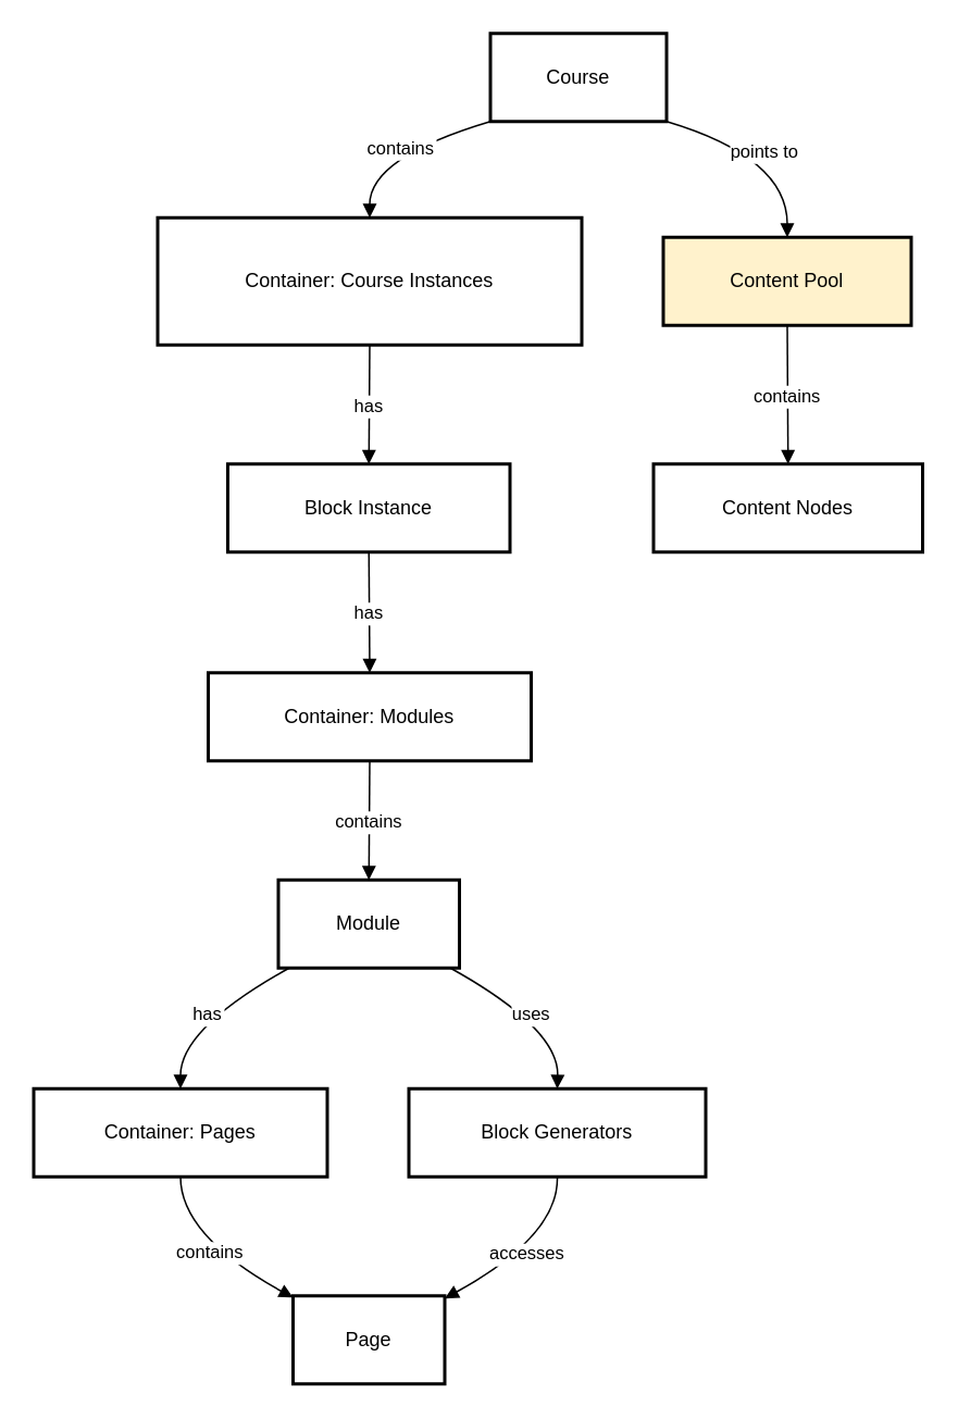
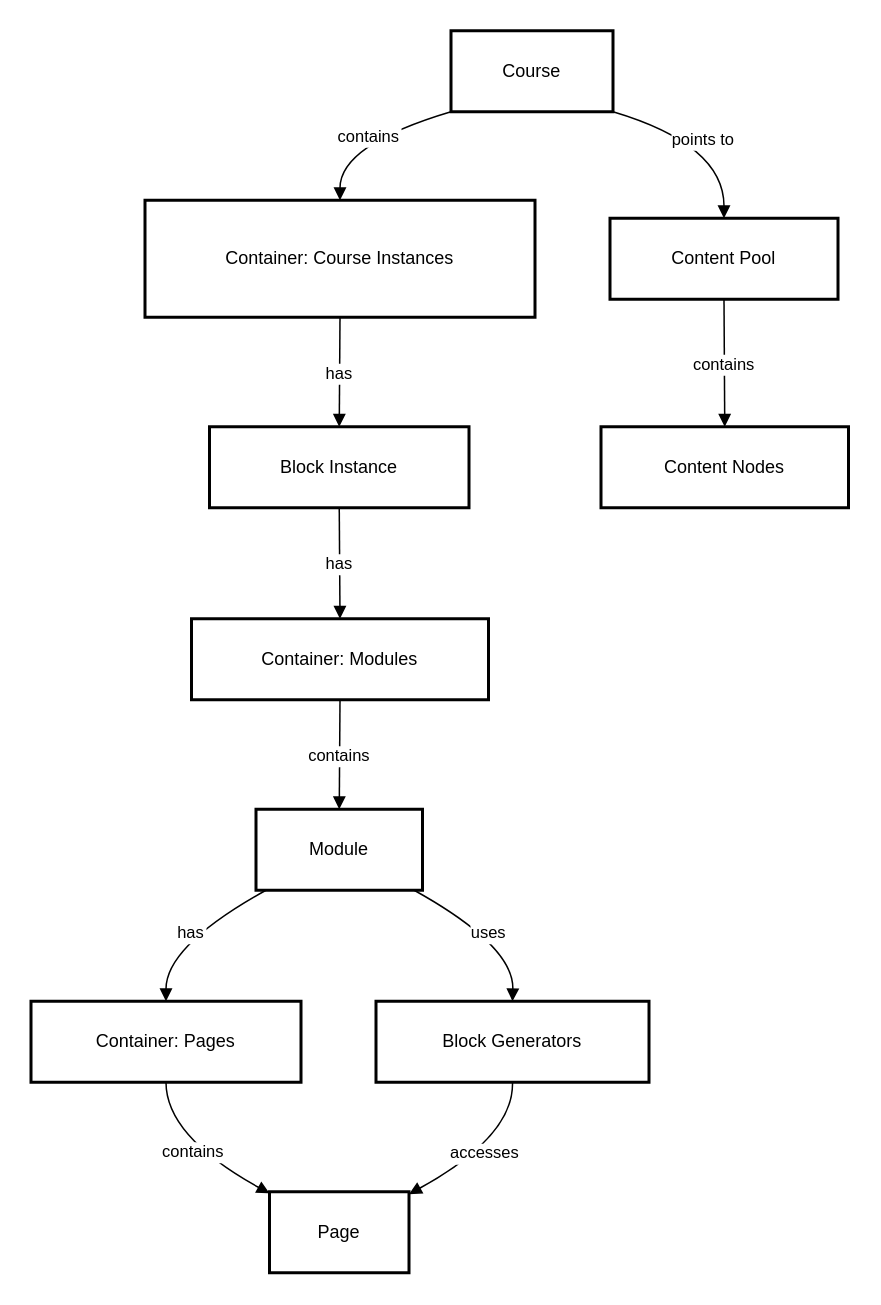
  <mxCell id="0" />
  <mxCell id="1" parent="0" />
  <mxCell id="2" value="Course" style="whiteSpace=wrap;strokeWidth=2;" vertex="1" parent="1"><mxGeometry x="300" y="20" width="108" height="54" as="geometry" /></mxCell>
  <mxCell id="3" value="Container: Course Instances" style="whiteSpace=wrap;strokeWidth=2;" vertex="1" parent="1"><mxGeometry x="96" y="133" width="260" height="78" as="geometry" /></mxCell>
  <mxCell id="4" value="Block Instance" style="whiteSpace=wrap;strokeWidth=2;" vertex="1" parent="1"><mxGeometry x="139" y="284" width="173" height="54" as="geometry" /></mxCell>
  <mxCell id="5" value="Container: Modules" style="whiteSpace=wrap;strokeWidth=2;" vertex="1" parent="1"><mxGeometry x="127" y="412" width="198" height="54" as="geometry" /></mxCell>
  <mxCell id="6" value="Module" style="whiteSpace=wrap;strokeWidth=2;" vertex="1" parent="1"><mxGeometry x="170" y="539" width="111" height="54" as="geometry" /></mxCell>
  <mxCell id="7" value="Container: Pages" style="whiteSpace=wrap;strokeWidth=2;" vertex="1" parent="1"><mxGeometry x="20" y="667" width="180" height="54" as="geometry" /></mxCell>
  <mxCell id="8" value="Page" style="whiteSpace=wrap;strokeWidth=2;" vertex="1" parent="1"><mxGeometry x="179" y="794" width="93" height="54" as="geometry" /></mxCell>
- <mxCell id="9" value="Content Pool" style="whiteSpace=wrap;strokeWidth=2;fillColor=#fff2cc;" vertex="1" parent="1"><mxGeometry x="406" y="145" width="152" height="54" as="geometry" /></mxCell>
+ <mxCell id="9" value="Content Pool" style="whiteSpace=wrap;strokeWidth=2;" vertex="1" parent="1"><mxGeometry x="406" y="145" width="152" height="54" as="geometry" /></mxCell>
  <mxCell id="10" value="Content Nodes" style="whiteSpace=wrap;strokeWidth=2;" vertex="1" parent="1"><mxGeometry x="400" y="284" width="165" height="54" as="geometry" /></mxCell>
  <mxCell id="11" value="Block Generators" style="whiteSpace=wrap;strokeWidth=2;" vertex="1" parent="1"><mxGeometry x="250" y="667" width="182" height="54" as="geometry" /></mxCell>
  <mxCell id="12" value="contains" style="curved=1;startArrow=none;endArrow=block;exitX=0;exitY=1;entryX=0.5;entryY=-0.01;" edge="1" parent="1" source="2" target="3"><mxGeometry relative="1" as="geometry"><Array as="points"><mxPoint x="226" y="96" /></Array></mxGeometry></mxCell>
  <mxCell id="13" value="has" style="curved=1;startArrow=none;endArrow=block;exitX=0.5;exitY=0.99;entryX=0.5;entryY=0;" edge="1" parent="1" source="3" target="4"><mxGeometry relative="1" as="geometry"><Array as="points" /></mxGeometry></mxCell>
  <mxCell id="14" value="has" style="curved=1;startArrow=none;endArrow=block;exitX=0.5;exitY=1;entryX=0.5;entryY=-0.01;" edge="1" parent="1" source="4" target="5"><mxGeometry relative="1" as="geometry"><Array as="points" /></mxGeometry></mxCell>
  <mxCell id="15" value="contains" style="curved=1;startArrow=none;endArrow=block;exitX=0.5;exitY=0.99;entryX=0.5;entryY=0;" edge="1" parent="1" source="5" target="6"><mxGeometry relative="1" as="geometry"><Array as="points" /></mxGeometry></mxCell>
  <mxCell id="16" value="has" style="curved=1;startArrow=none;endArrow=block;exitX=0.06;exitY=1;entryX=0.5;entryY=-0.01;" edge="1" parent="1" source="6" target="7"><mxGeometry relative="1" as="geometry"><Array as="points"><mxPoint x="110" y="630" /></Array></mxGeometry></mxCell>
  <mxCell id="17" value="contains" style="curved=1;startArrow=none;endArrow=block;exitX=0.5;exitY=0.99;entryX=0;entryY=0.02;" edge="1" parent="1" source="7" target="8"><mxGeometry relative="1" as="geometry"><Array as="points"><mxPoint x="110" y="757" /></Array></mxGeometry></mxCell>
  <mxCell id="18" value="points to" style="curved=1;startArrow=none;endArrow=block;exitX=1;exitY=1;entryX=0.5;entryY=-0.01;" edge="1" parent="1" source="2" target="9"><mxGeometry relative="1" as="geometry"><Array as="points"><mxPoint x="482" y="96" /></Array></mxGeometry></mxCell>
  <mxCell id="19" value="contains" style="curved=1;startArrow=none;endArrow=block;exitX=0.5;exitY=0.99;entryX=0.5;entryY=0;" edge="1" parent="1" source="9" target="10"><mxGeometry relative="1" as="geometry"><Array as="points" /></mxGeometry></mxCell>
  <mxCell id="20" value="uses" style="curved=1;startArrow=none;endArrow=block;exitX=0.95;exitY=1;entryX=0.5;entryY=-0.01;" edge="1" parent="1" source="6" target="11"><mxGeometry relative="1" as="geometry"><Array as="points"><mxPoint x="342" y="630" /></Array></mxGeometry></mxCell>
  <mxCell id="21" value="accesses" style="curved=1;startArrow=none;endArrow=block;exitX=0.5;exitY=0.99;entryX=1.01;entryY=0.02;" edge="1" parent="1" source="11" target="8"><mxGeometry relative="1" as="geometry"><Array as="points"><mxPoint x="342" y="757" /></Array></mxGeometry></mxCell>
